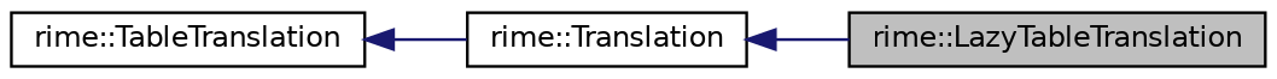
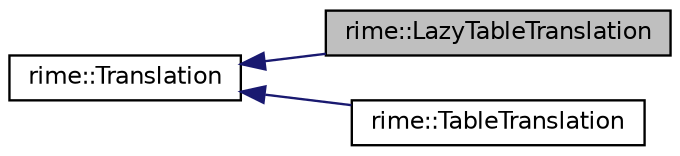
  digraph {
    rankdir=LR
    node [color=black fillcolor=white fontname=Helvetica fontsize=10 shape=record style=filled]
    edge [color=midnightblue dir=back fontname=Helvetica fontsize=10 labelfontname=Helvetica labelfontsize=10 style=solid]
    n1 [fillcolor=grey75 fontcolor=black height=0.2 label="rime::LazyTableTranslation" width=0.4]
    n2 [height=0.2 label="rime::TableTranslation" width=0.4]
    n3 [height=0.2 label="rime::Translation" width=0.4]
    n3 -> n1
-   n2 -> n3
+   n3 -> n2
  }
